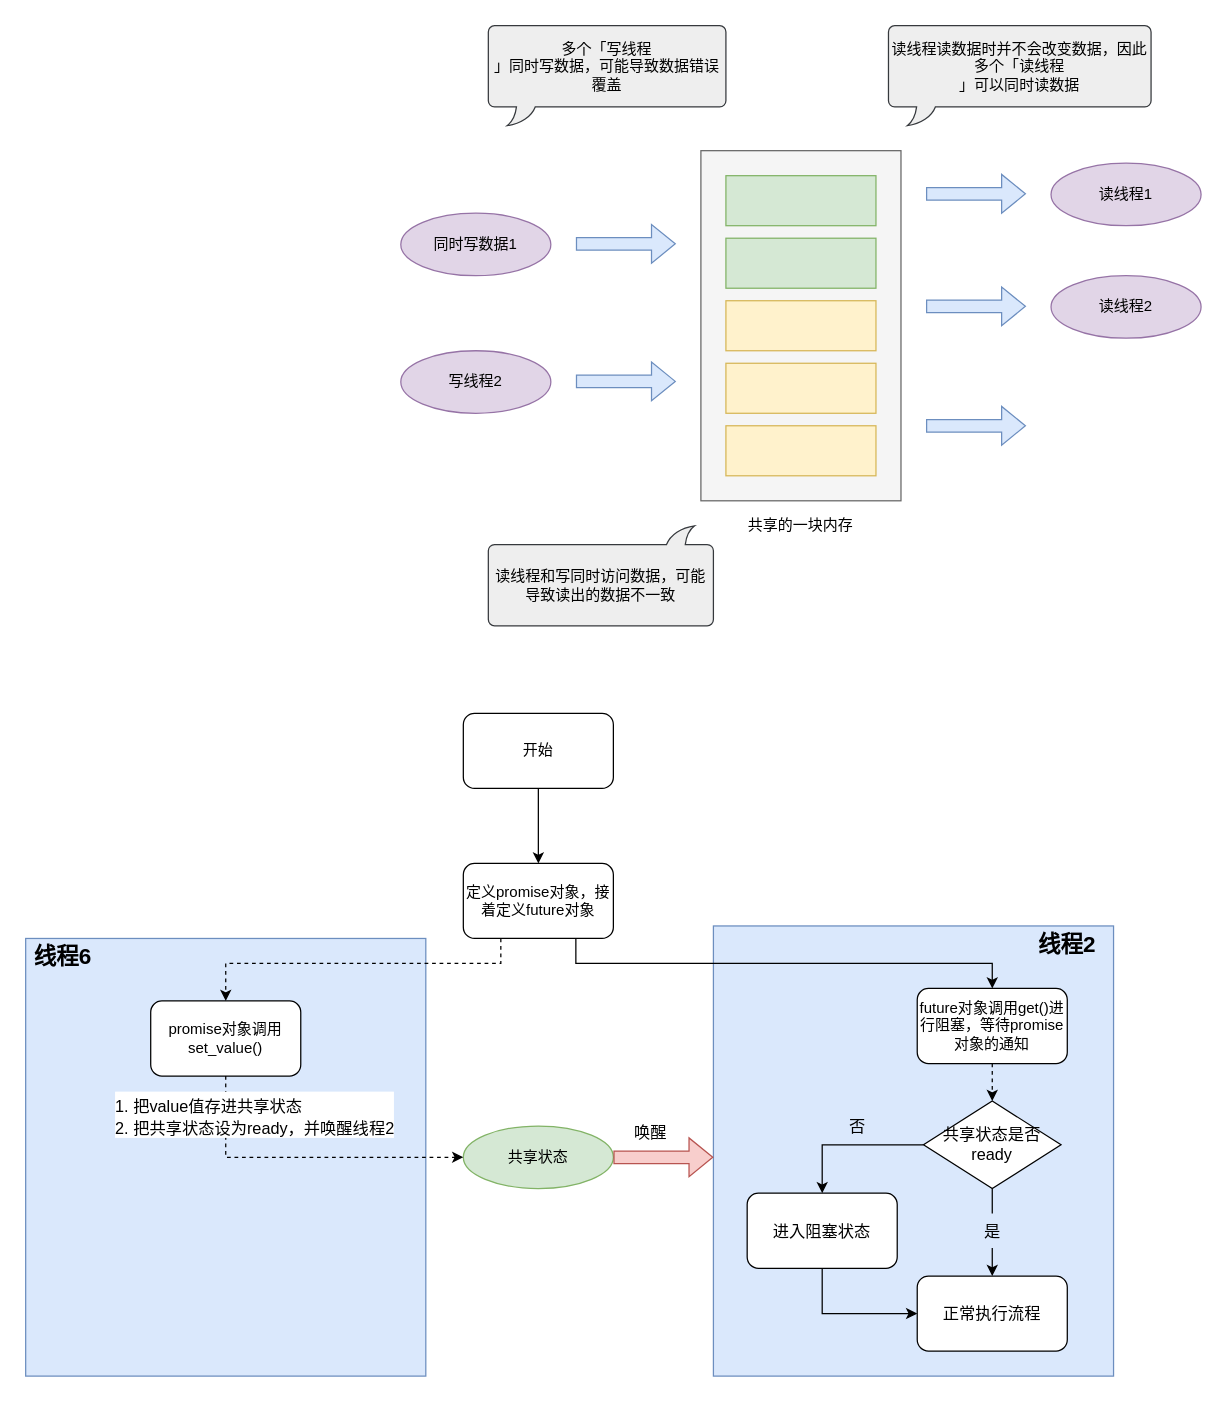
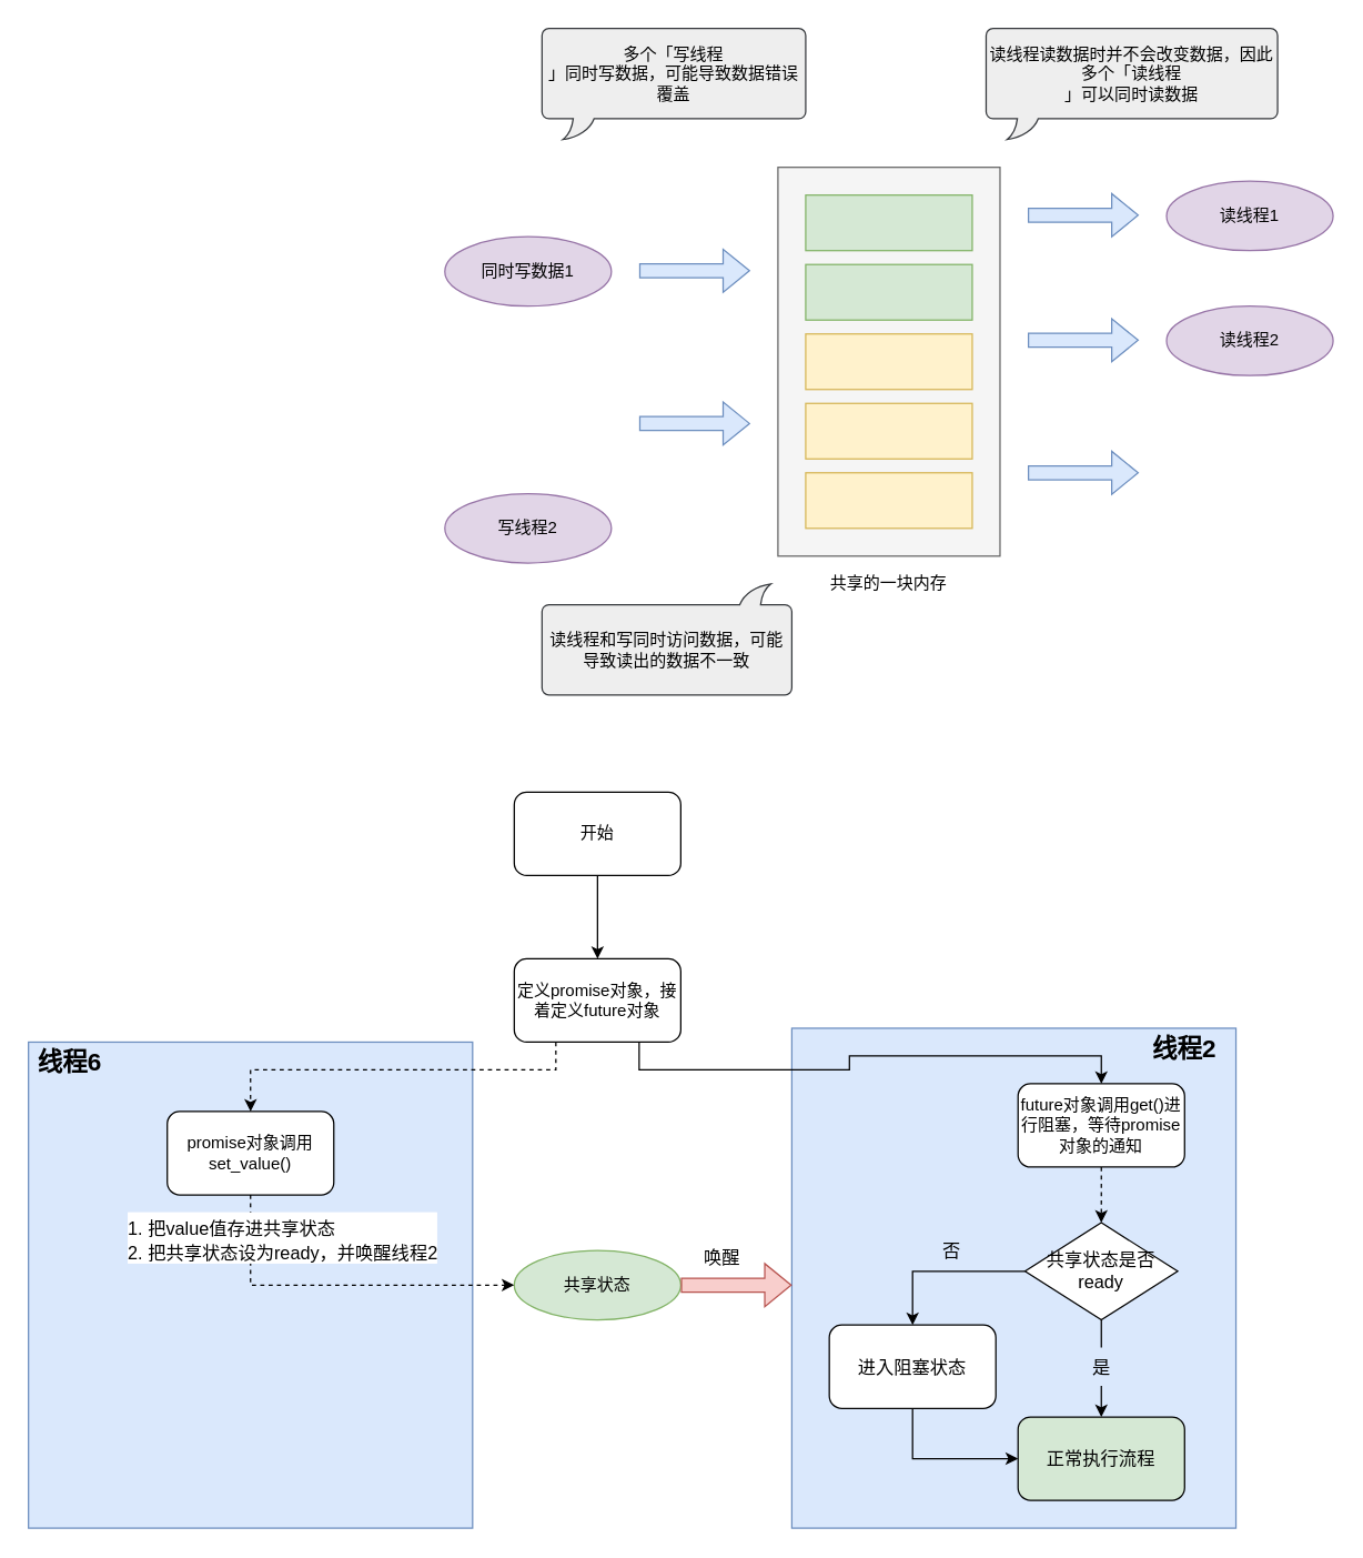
  <mxCell id="0" />
  <mxCell id="1" parent="0" />
  <mxCell id="2" value="" style="rounded=0;whiteSpace=wrap;html=1;fontSize=13;align=center;fillColor=#dae8fc;strokeColor=#6c8ebf;" vertex="1" parent="1"><mxGeometry x="20" y="750" width="320" height="350" as="geometry" /></mxCell>
  <mxCell id="3" value="" style="rounded=0;whiteSpace=wrap;html=1;fontSize=13;align=center;fillColor=#dae8fc;strokeColor=#6c8ebf;" vertex="1" parent="1"><mxGeometry x="570" y="740" width="320" height="360" as="geometry" /></mxCell>
  <mxCell id="4" value="" style="rounded=0;whiteSpace=wrap;html=1;fillColor=#f5f5f5;fontColor=#333333;strokeColor=#666666;" vertex="1" parent="1"><mxGeometry x="560" y="120" width="160" height="280" as="geometry" /></mxCell>
  <mxCell id="5" value="" style="rounded=0;whiteSpace=wrap;html=1;fillColor=#d5e8d4;strokeColor=#82b366;" vertex="1" parent="1"><mxGeometry x="580" y="140" width="120" height="40" as="geometry" /></mxCell>
  <mxCell id="6" value="" style="rounded=0;whiteSpace=wrap;html=1;fillColor=#d5e8d4;strokeColor=#82b366;" vertex="1" parent="1"><mxGeometry x="580" y="190" width="120" height="40" as="geometry" /></mxCell>
  <mxCell id="7" value="" style="rounded=0;whiteSpace=wrap;html=1;fillColor=#fff2cc;strokeColor=#d6b656;" vertex="1" parent="1"><mxGeometry x="580" y="240" width="120" height="40" as="geometry" /></mxCell>
  <mxCell id="8" value="" style="rounded=0;whiteSpace=wrap;html=1;fillColor=#fff2cc;strokeColor=#d6b656;" vertex="1" parent="1"><mxGeometry x="580" y="290" width="120" height="40" as="geometry" /></mxCell>
  <mxCell id="9" value="" style="rounded=0;whiteSpace=wrap;html=1;fillColor=#fff2cc;strokeColor=#d6b656;" vertex="1" parent="1"><mxGeometry x="580" y="340" width="120" height="40" as="geometry" /></mxCell>
  <mxCell id="10" value="同时写数据1" style="ellipse;whiteSpace=wrap;html=1;fillColor=#e1d5e7;strokeColor=#9673a6;" vertex="1" parent="1"><mxGeometry x="320" y="170" width="120" height="50" as="geometry" /></mxCell>
  <mxCell id="11" value="共享的一块内存" style="text;html=1;strokeColor=none;fillColor=none;align=center;verticalAlign=middle;whiteSpace=wrap;rounded=0;" vertex="1" parent="1"><mxGeometry x="597" y="410" width="86" height="20" as="geometry" /></mxCell>
- <mxCell id="12" value="写线程2" style="ellipse;whiteSpace=wrap;html=1;fillColor=#e1d5e7;strokeColor=#9673a6;" vertex="1" parent="1"><mxGeometry x="320" y="280" width="120" height="50" as="geometry" /></mxCell>
+ <mxCell id="12" value="写线程2" style="ellipse;whiteSpace=wrap;html=1;fillColor=#e1d5e7;strokeColor=#9673a6;" vertex="1" parent="1"><mxGeometry x="320" y="355" width="120" height="50" as="geometry" /></mxCell>
  <mxCell id="13" value="读线程1" style="ellipse;whiteSpace=wrap;html=1;fillColor=#e1d5e7;strokeColor=#9673a6;" vertex="1" parent="1"><mxGeometry x="840" y="130" width="120" height="50" as="geometry" /></mxCell>
  <mxCell id="14" value="读线程2" style="ellipse;whiteSpace=wrap;html=1;fillColor=#e1d5e7;strokeColor=#9673a6;" vertex="1" parent="1"><mxGeometry x="840" y="220" width="120" height="50" as="geometry" /></mxCell>
  <mxCell id="15" value="" style="shape=flexArrow;endArrow=classic;html=1;rounded=0;fillColor=#dae8fc;strokeColor=#6c8ebf;" edge="1" parent="1"><mxGeometry width="50" height="50" relative="1" as="geometry"><mxPoint x="460" y="194.5" as="sourcePoint" /><mxPoint x="540" y="194.5" as="targetPoint" /></mxGeometry></mxCell>
  <mxCell id="16" value="" style="shape=flexArrow;endArrow=classic;html=1;rounded=0;fillColor=#dae8fc;strokeColor=#6c8ebf;" edge="1" parent="1"><mxGeometry width="50" height="50" relative="1" as="geometry"><mxPoint x="460" y="304.5" as="sourcePoint" /><mxPoint x="540" y="304.5" as="targetPoint" /></mxGeometry></mxCell>
  <mxCell id="17" value="" style="shape=flexArrow;endArrow=classic;html=1;rounded=0;fillColor=#dae8fc;strokeColor=#6c8ebf;" edge="1" parent="1"><mxGeometry width="50" height="50" relative="1" as="geometry"><mxPoint x="740" y="154.5" as="sourcePoint" /><mxPoint x="820" y="154.5" as="targetPoint" /></mxGeometry></mxCell>
  <mxCell id="18" value="" style="shape=flexArrow;endArrow=classic;html=1;rounded=0;fillColor=#dae8fc;strokeColor=#6c8ebf;" edge="1" parent="1"><mxGeometry width="50" height="50" relative="1" as="geometry"><mxPoint x="740" y="244.5" as="sourcePoint" /><mxPoint x="820" y="244.5" as="targetPoint" /></mxGeometry></mxCell>
  <mxCell id="19" value="" style="shape=flexArrow;endArrow=classic;html=1;rounded=0;fillColor=#dae8fc;strokeColor=#6c8ebf;" edge="1" parent="1"><mxGeometry width="50" height="50" relative="1" as="geometry"><mxPoint x="740" y="340" as="sourcePoint" /><mxPoint x="820" y="340" as="targetPoint" /></mxGeometry></mxCell>
  <mxCell id="20" value="&lt;span&gt;多个「&lt;/span&gt;写线程&lt;span&gt;&lt;br&gt;」同时写数据，可能导致数据错误覆盖&lt;/span&gt;" style="whiteSpace=wrap;html=1;shape=mxgraph.basic.roundRectCallout;dx=30;dy=15;size=5;boundedLbl=1;fillColor=#eeeeee;strokeColor=#36393d;" vertex="1" parent="1"><mxGeometry x="390" y="20" width="190" height="80" as="geometry" /></mxCell>
  <mxCell id="21" value="读线程读数据时并不会改变数据，因此多个「读线程&lt;br&gt;」可以同时读数据" style="whiteSpace=wrap;html=1;shape=mxgraph.basic.roundRectCallout;dx=30;dy=15;size=5;boundedLbl=1;fillColor=#eeeeee;strokeColor=#36393d;" vertex="1" parent="1"><mxGeometry x="710" y="20" width="210" height="80" as="geometry" /></mxCell>
  <mxCell id="22" value="读线程和写同时访问数据，可能导致读出的数据不一致" style="whiteSpace=wrap;html=1;shape=mxgraph.basic.roundRectCallout;dx=30;dy=15;size=5;boundedLbl=1;rotation=0;direction=west;fillColor=#eeeeee;strokeColor=#36393d;" vertex="1" parent="1"><mxGeometry x="390" y="420" width="180" height="80" as="geometry" /></mxCell>
  <mxCell id="23" value="共享状态" style="ellipse;whiteSpace=wrap;html=1;fillColor=#d5e8d4;strokeColor=#82b366;" vertex="1" parent="1"><mxGeometry x="370" y="900" width="120" height="50" as="geometry" /></mxCell>
  <mxCell id="24" style="edgeStyle=orthogonalEdgeStyle;rounded=0;orthogonalLoop=1;jettySize=auto;html=1;exitX=0.5;exitY=1;exitDx=0;exitDy=0;" edge="1" parent="1" source="25" target="28"><mxGeometry relative="1" as="geometry" /></mxCell>
  <mxCell id="25" value="开始" style="rounded=1;whiteSpace=wrap;html=1;" vertex="1" parent="1"><mxGeometry x="370" y="570" width="120" height="60" as="geometry" /></mxCell>
  <mxCell id="26" style="edgeStyle=orthogonalEdgeStyle;rounded=0;orthogonalLoop=1;jettySize=auto;html=1;exitX=0.25;exitY=1;exitDx=0;exitDy=0;dashed=1;" edge="1" parent="1" source="28" target="31"><mxGeometry relative="1" as="geometry"><mxPoint x="406.96" y="770" as="sourcePoint" /><Array as="points"><mxPoint x="400" y="770" /><mxPoint x="180" y="770" /></Array></mxGeometry></mxCell>
  <mxCell id="27" style="edgeStyle=orthogonalEdgeStyle;rounded=0;orthogonalLoop=1;jettySize=auto;html=1;exitX=0.75;exitY=1;exitDx=0;exitDy=0;entryX=0.5;entryY=0;entryDx=0;entryDy=0;" edge="1" parent="1" source="28" target="33"><mxGeometry relative="1" as="geometry" /></mxCell>
  <mxCell id="28" value="定义promise对象，接着定义future对象" style="rounded=1;whiteSpace=wrap;html=1;" vertex="1" parent="1"><mxGeometry x="370" y="690" width="120" height="60" as="geometry" /></mxCell>
  <mxCell id="29" style="edgeStyle=orthogonalEdgeStyle;rounded=0;orthogonalLoop=1;jettySize=auto;html=1;exitX=0.5;exitY=1;exitDx=0;exitDy=0;entryX=0;entryY=0.5;entryDx=0;entryDy=0;fontSize=18;dashed=1;" edge="1" parent="1" source="31" target="23"><mxGeometry relative="1" as="geometry"><mxPoint x="280" y="1015" as="targetPoint" /></mxGeometry></mxCell>
  <mxCell id="30" value="&lt;font style=&quot;font-size: 13px&quot;&gt;1.&amp;nbsp;把value值存进共享状态&lt;br&gt;&lt;div style=&quot;&quot;&gt;2.&amp;nbsp;把共享状态设为ready，并唤醒线程2&lt;/div&gt;&lt;/font&gt;" style="edgeLabel;html=1;align=left;verticalAlign=middle;resizable=0;points=[];fontSize=18;" vertex="1" connectable="0" parent="29"><mxGeometry x="-0.083" relative="1" as="geometry"><mxPoint x="-142" y="-35" as="offset" /></mxGeometry></mxCell>
  <mxCell id="31" value="promise对象调用set_value()" style="rounded=1;whiteSpace=wrap;html=1;" vertex="1" parent="1"><mxGeometry x="120" y="800" width="120" height="60" as="geometry" /></mxCell>
  <mxCell id="32" style="edgeStyle=orthogonalEdgeStyle;rounded=0;orthogonalLoop=1;jettySize=auto;html=1;exitX=0.5;exitY=1;exitDx=0;exitDy=0;entryX=0.5;entryY=0;entryDx=0;entryDy=0;fontSize=13;dashed=1;" edge="1" parent="1" source="33" target="38"><mxGeometry relative="1" as="geometry" /></mxCell>
- <mxCell id="33" value="future对象调用get()进行阻塞，等待promise对象的通知" style="rounded=1;whiteSpace=wrap;html=1;" vertex="1" parent="1"><mxGeometry x="733" y="790" width="120" height="60" as="geometry" /></mxCell>
+ <mxCell id="33" value="future对象调用get()进行阻塞，等待promise对象的通知" style="rounded=1;whiteSpace=wrap;html=1;" vertex="1" parent="1"><mxGeometry x="733" y="780" width="120" height="60" as="geometry" /></mxCell>
  <mxCell id="34" value="&lt;b&gt;&lt;font style=&quot;font-size: 18px&quot;&gt;线程6&lt;/font&gt;&lt;/b&gt;" style="text;html=1;strokeColor=none;fillColor=none;align=center;verticalAlign=middle;whiteSpace=wrap;rounded=0;" vertex="1" parent="1"><mxGeometry x="20" y="750" width="60" height="30" as="geometry" /></mxCell>
  <mxCell id="35" value="&lt;b&gt;&lt;font style=&quot;font-size: 18px&quot;&gt;线程2&lt;/font&gt;&lt;/b&gt;" style="text;html=1;strokeColor=none;fillColor=none;align=center;verticalAlign=middle;whiteSpace=wrap;rounded=0;" vertex="1" parent="1"><mxGeometry x="823" y="740" width="60" height="30" as="geometry" /></mxCell>
  <mxCell id="36" style="edgeStyle=orthogonalEdgeStyle;rounded=0;orthogonalLoop=1;jettySize=auto;html=1;exitX=0;exitY=0.5;exitDx=0;exitDy=0;fontSize=13;entryX=0.5;entryY=0;entryDx=0;entryDy=0;" edge="1" parent="1" source="38" target="40"><mxGeometry relative="1" as="geometry"><mxPoint x="690" y="980" as="targetPoint" /></mxGeometry></mxCell>
  <mxCell id="37" style="edgeStyle=orthogonalEdgeStyle;rounded=0;orthogonalLoop=1;jettySize=auto;html=1;exitX=0.5;exitY=1;exitDx=0;exitDy=0;fontSize=13;startArrow=none;entryX=0.5;entryY=0;entryDx=0;entryDy=0;" edge="1" parent="1" source="42" target="44"><mxGeometry relative="1" as="geometry"><mxPoint x="793" y="920" as="targetPoint" /></mxGeometry></mxCell>
  <mxCell id="38" value="共享状态是否ready" style="rhombus;whiteSpace=wrap;html=1;fontSize=13;align=center;" vertex="1" parent="1"><mxGeometry x="738" y="880" width="110" height="70" as="geometry" /></mxCell>
  <mxCell id="39" style="edgeStyle=orthogonalEdgeStyle;rounded=0;orthogonalLoop=1;jettySize=auto;html=1;exitX=0.5;exitY=1;exitDx=0;exitDy=0;entryX=0;entryY=0.5;entryDx=0;entryDy=0;fontSize=13;" edge="1" parent="1" source="40" target="44"><mxGeometry relative="1" as="geometry" /></mxCell>
  <mxCell id="40" value="进入阻塞状态" style="rounded=1;whiteSpace=wrap;html=1;fontSize=13;align=center;" vertex="1" parent="1"><mxGeometry x="597" y="953.75" width="120" height="60" as="geometry" /></mxCell>
  <mxCell id="41" value="否" style="text;html=1;align=center;verticalAlign=middle;resizable=0;points=[];autosize=1;strokeColor=none;fillColor=none;fontSize=13;" vertex="1" parent="1"><mxGeometry x="670" y="890" width="30" height="20" as="geometry" /></mxCell>
  <mxCell id="42" value="是" style="text;html=1;strokeColor=none;fillColor=none;align=center;verticalAlign=middle;whiteSpace=wrap;rounded=0;fontSize=13;" vertex="1" parent="1"><mxGeometry x="774.5" y="970" width="37" height="27.5" as="geometry" /></mxCell>
  <mxCell id="43" value="" style="edgeStyle=orthogonalEdgeStyle;rounded=0;orthogonalLoop=1;jettySize=auto;html=1;fontSize=13;endArrow=none;exitX=0.5;exitY=1;exitDx=0;exitDy=0;" edge="1" parent="1" source="38" target="42"><mxGeometry relative="1" as="geometry"><mxPoint x="793" y="920" as="targetPoint" /><mxPoint x="793" y="950" as="sourcePoint" /><Array as="points" /></mxGeometry></mxCell>
- <mxCell id="44" value="正常执行流程" style="rounded=1;whiteSpace=wrap;html=1;fontSize=13;align=center;" vertex="1" parent="1"><mxGeometry x="733" y="1020" width="120" height="60" as="geometry" /></mxCell>
+ <mxCell id="44" value="正常执行流程" style="rounded=1;whiteSpace=wrap;html=1;fontSize=13;align=center;fillColor=#d5e8d4;" vertex="1" parent="1"><mxGeometry x="733" y="1020" width="120" height="60" as="geometry" /></mxCell>
  <mxCell id="45" value="" style="shape=flexArrow;endArrow=classic;html=1;rounded=0;fontSize=13;exitX=1;exitY=0.5;exitDx=0;exitDy=0;fillColor=#f8cecc;strokeColor=#b85450;" edge="1" parent="1" source="23"><mxGeometry width="50" height="50" relative="1" as="geometry"><mxPoint x="500" y="930" as="sourcePoint" /><mxPoint x="570" y="925" as="targetPoint" /></mxGeometry></mxCell>
  <mxCell id="46" value="唤醒" style="text;html=1;strokeColor=none;fillColor=none;align=center;verticalAlign=middle;whiteSpace=wrap;rounded=0;fontSize=13;" vertex="1" parent="1"><mxGeometry x="490" y="890" width="60" height="30" as="geometry" /></mxCell>
